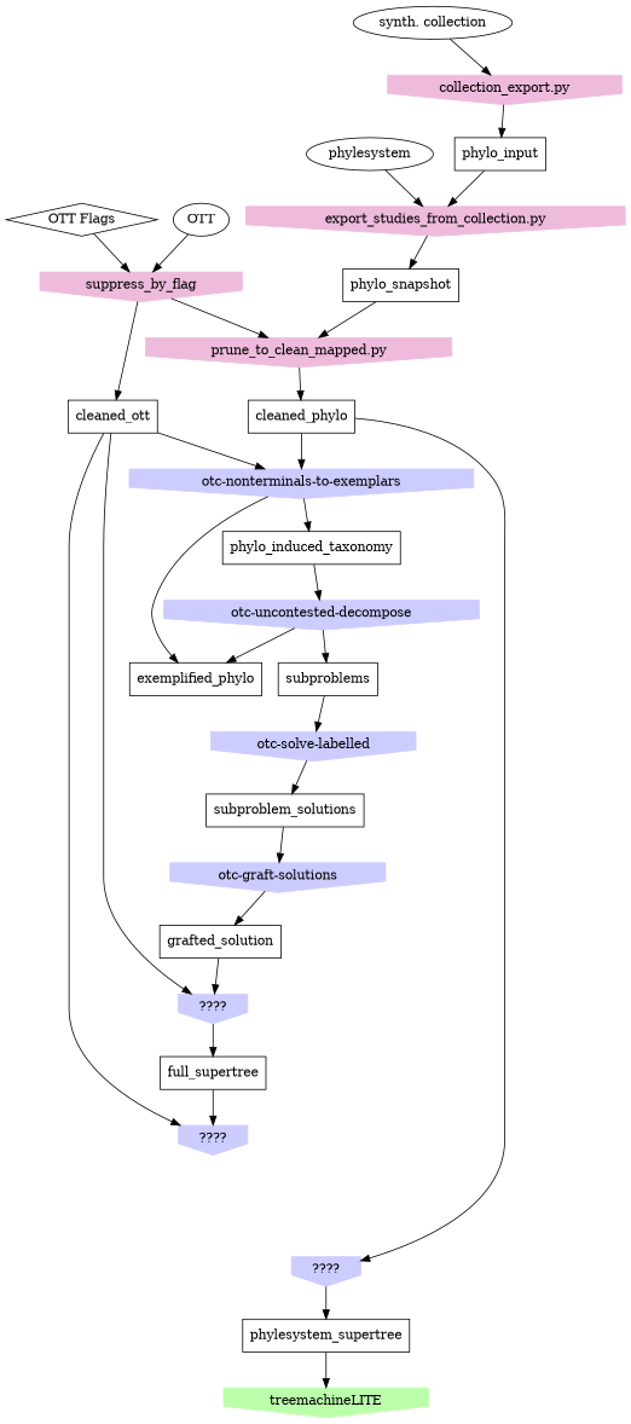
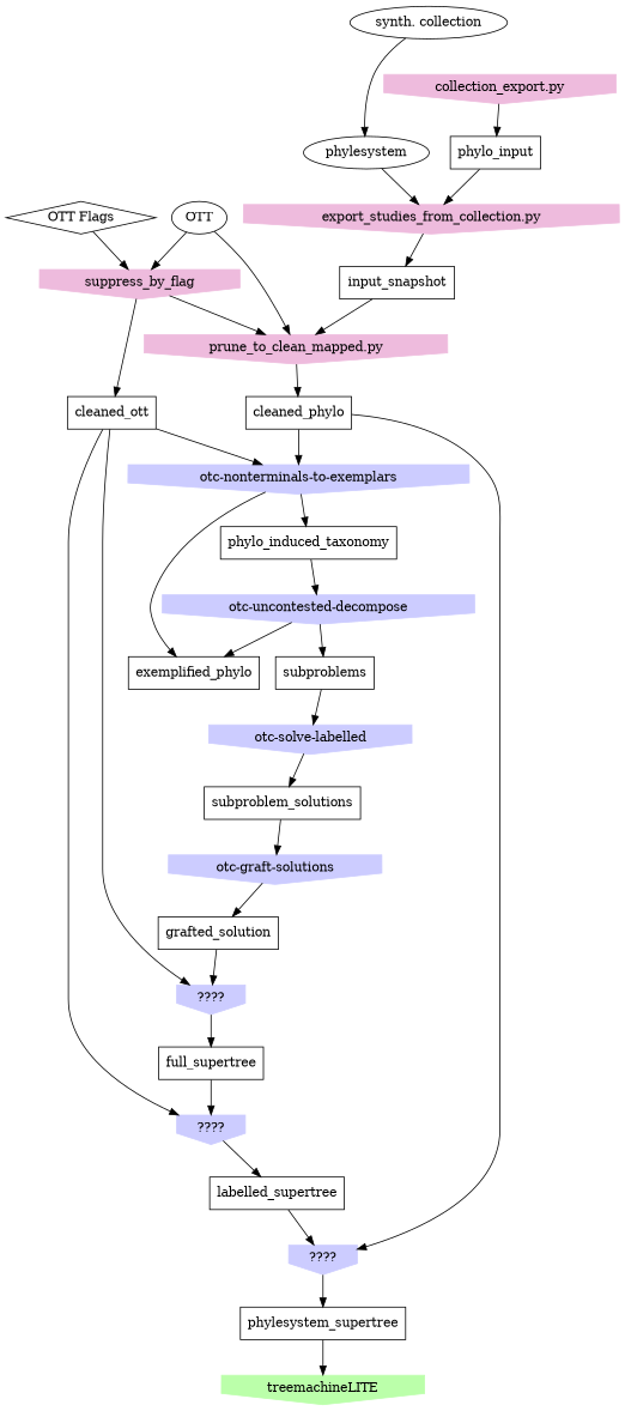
  digraph {
    node [shape=invhouse]
    n1 [label="OTT Flags" shape=diamond]
    n2 [color="#EEBBDD" label=suppress_by_flag style=filled]
    n3 [color="#EEBBDD" label="prune_to_clean_mapped.py" style=filled]
    n4 [label=cleaned_ott shape=box]
    n5 [label=cleaned_phylo shape=box]
    n6 [label=OTT shape=oval]
    n7 [label=phylesystem shape=oval]
    n8 [color="#EEBBDD" label="export_studies_from_collection.py" style=filled]
-   n9 [label=phylo_snapshot shape=box]
+   n9 [label=input_snapshot shape=box]
    n10 [label="synth. collection" shape=oval]
    n11 [color="#EEBBDD" label="collection_export.py" style=filled]
    n12 [label=phylo_input shape=box]
    n13 [color="#CCCCFF" label="otc-nonterminals-to-exemplars" style=filled]
    n14 [color="#CCCCFF" label="????" style=filled]
    n15 [color="#CCCCFF" label="????" style=filled]
    n16 [label=phylo_induced_taxonomy shape=box]
    n17 [label=exemplified_phylo shape=box]
    n18 [label=full_supertree shape=box]
+   n19 [label=labelled_supertree shape=box]
    n20 [color="#CCCCFF" label="????" style=filled]
    n21 [label=phylesystem_supertree shape=box]
    n22 [color="#CCCCFF" label="otc-uncontested-decompose" style=filled]
    n23 [label=subproblems shape=box]
    n24 [color="#CCCCFF" label="otc-solve-labelled" style=filled]
    n25 [label=subproblem_solutions shape=box]
    n26 [color="#CCCCFF" label="otc-graft-solutions" style=filled]
    n27 [label=grafted_solution shape=box]
    n28 [color="#BBFFAA" label=treemachineLITE style=filled]
    n1 -> n2
    n2 -> n3
    n2 -> n4
    n3 -> n5
    n4 -> n13
    n4 -> n14
    n4 -> n15
    n5 -> n13
    n5 -> n20
    n6 -> n2
+   n6 -> n3
    n7 -> n8
    n8 -> n9
    n9 -> n3
-   n10 -> n11
+   n10 -> n7
    n11 -> n12
    n12 -> n8
    n13 -> n16
    n13 -> n17
    n14 -> n18
+   n15 -> n19
    n16 -> n22
    n18 -> n15
+   n19 -> n20
    n20 -> n21
    n21 -> n28
    n22 -> n17
    n22 -> n23
    n23 -> n24
    n24 -> n25
    n25 -> n26
    n26 -> n27
    n27 -> n14
  }
